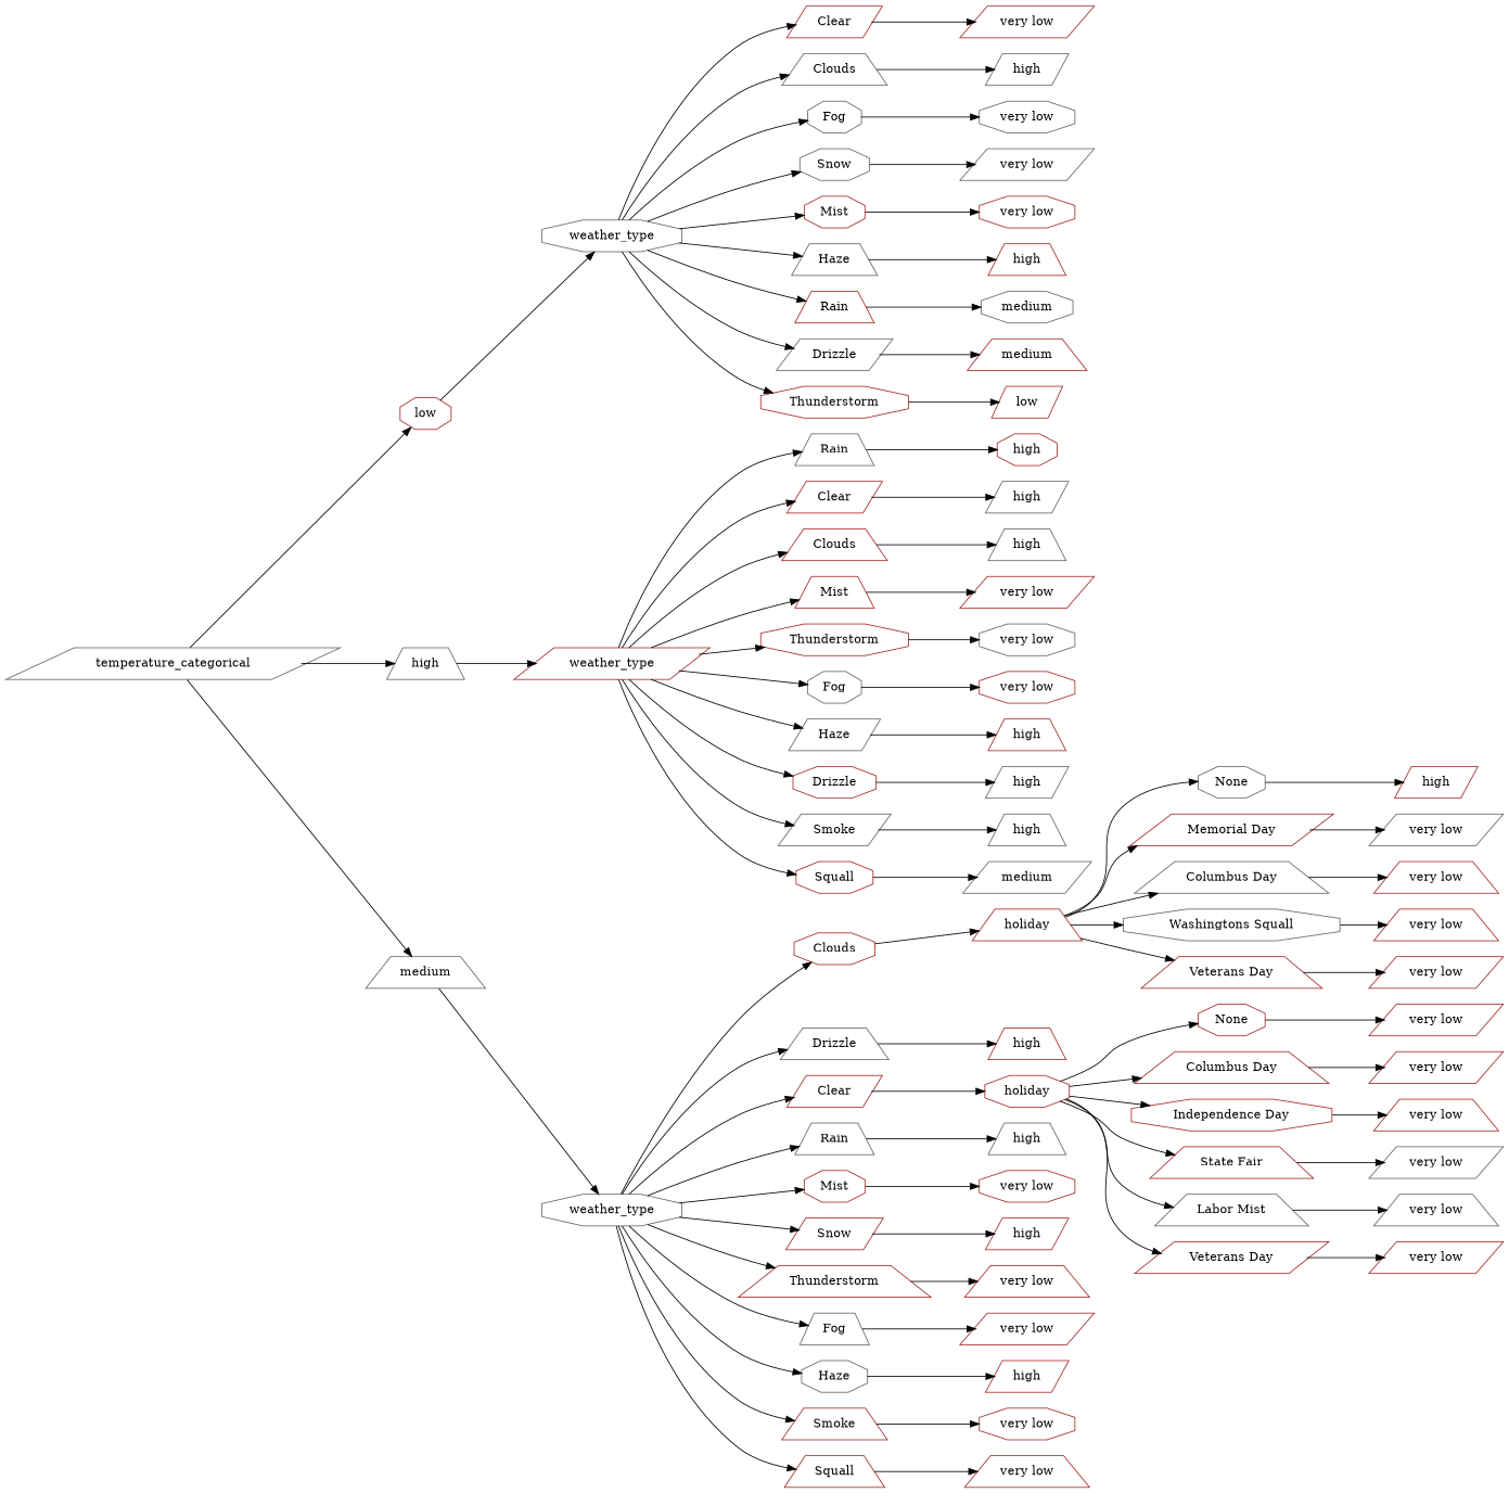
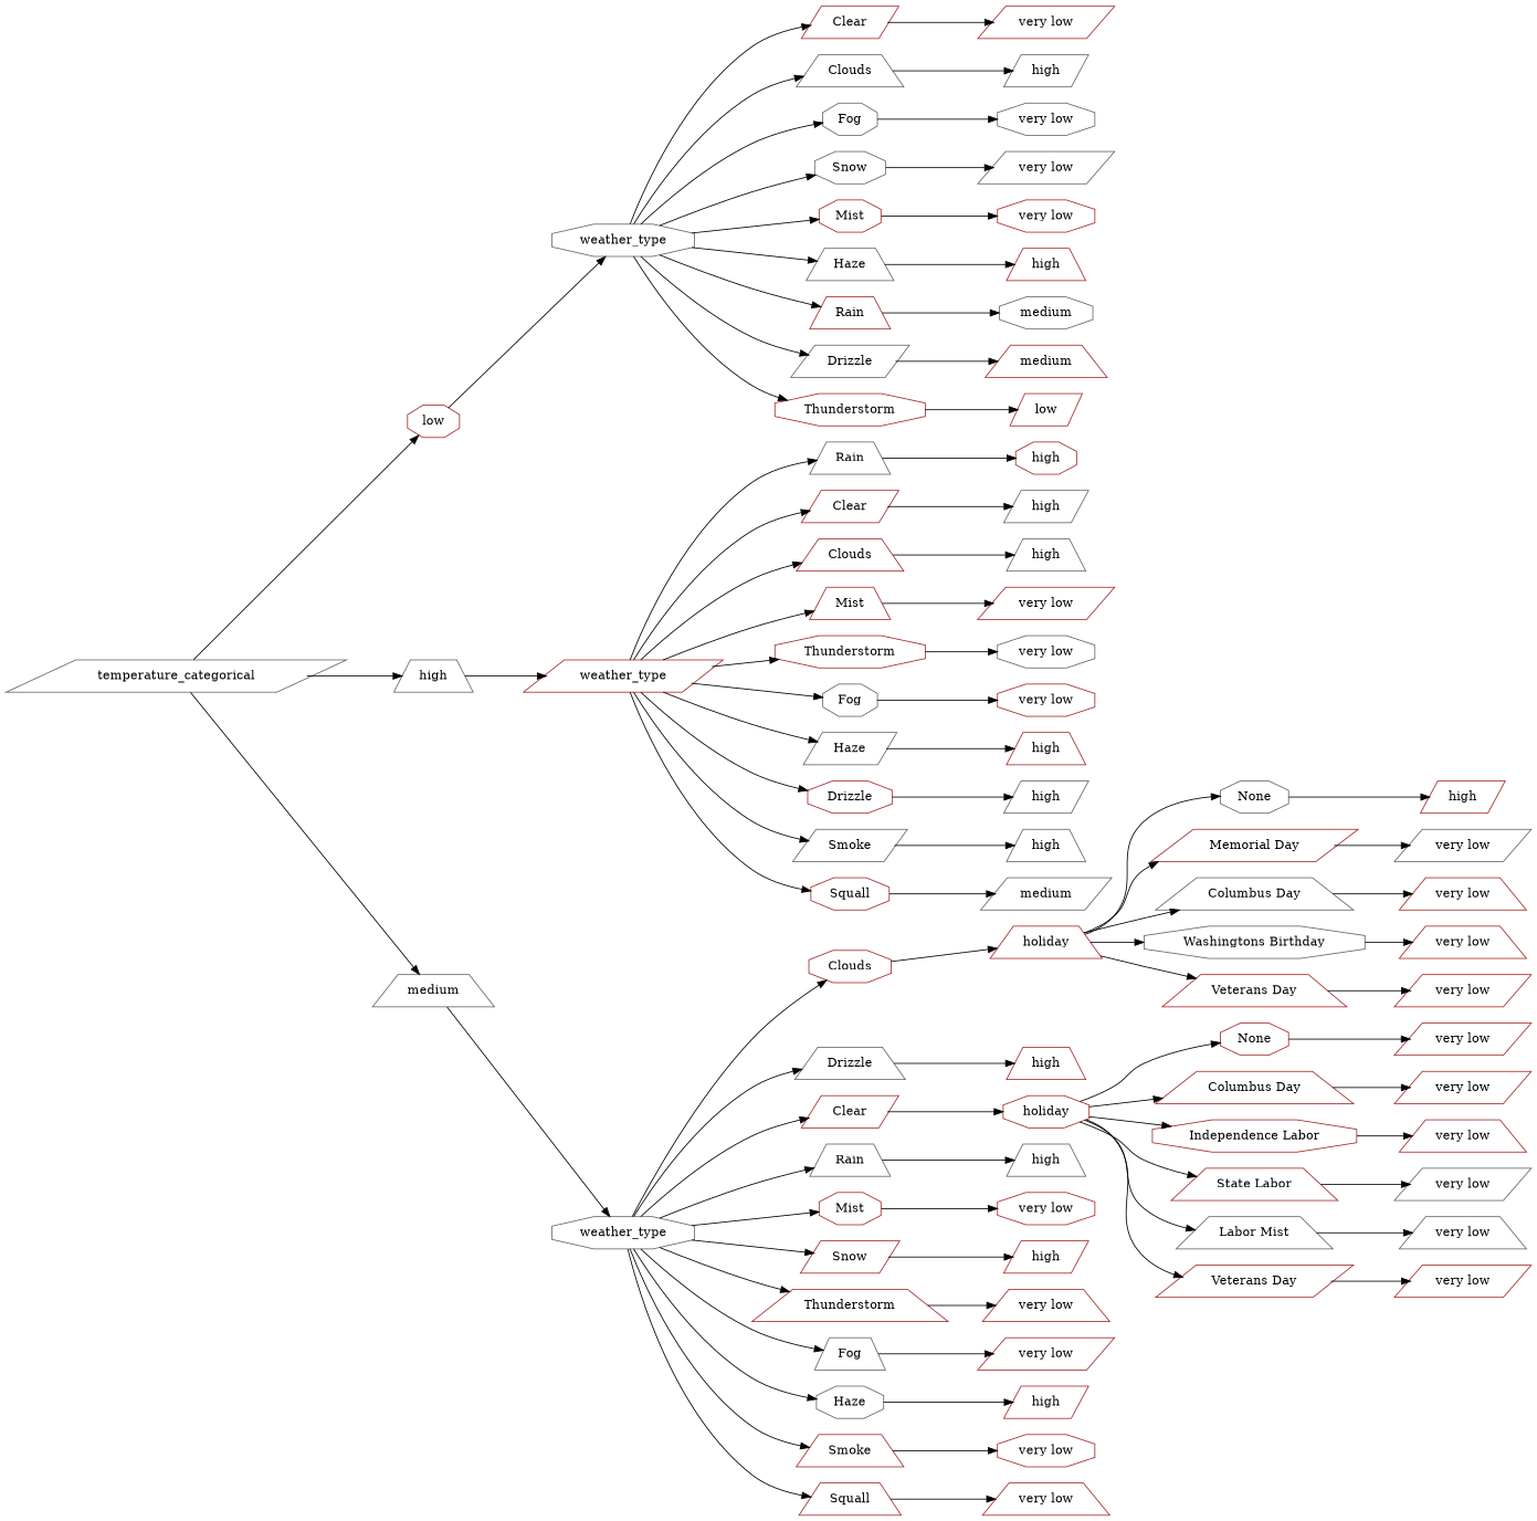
  digraph {
    rankdir=LR
    node [color=brown shape=trapezium]
    n1 [color=gray40 label=temperature_categorical shape=parallelogram]
    n2 [label=low shape=octagon]
    n3 [color=gray40 label=high]
    n4 [color=gray40 label=medium]
    n5 [color=gray40 label=weather_type shape=octagon]
    n6 [label=weather_type shape=parallelogram]
    n7 [color=gray40 label=weather_type shape=octagon]
    n8 [label=Clear shape=parallelogram]
    n9 [color=gray40 label=Clouds]
    n10 [color=gray40 label=Fog shape=octagon]
    n11 [color=gray40 label=Snow shape=octagon]
    n12 [label=Mist shape=octagon]
    n13 [color=gray40 label=Haze]
    n14 [label=Rain]
    n15 [color=gray40 label=Drizzle shape=parallelogram]
    n16 [label=Thunderstorm shape=octagon]
    n17 [label="very low" shape=parallelogram]
    n18 [color=gray40 label=high shape=parallelogram]
    n19 [color=gray40 label="very low" shape=octagon]
    n20 [color=gray40 label="very low" shape=parallelogram]
    n21 [label="very low" shape=octagon]
    n22 [label=high]
    n23 [color=gray40 label=medium shape=octagon]
    n24 [label=medium]
    n25 [label=low shape=parallelogram]
    n26 [color=gray40 label=Rain]
    n27 [label=Clear shape=parallelogram]
    n28 [label=Clouds]
    n29 [label=Mist]
    n30 [label=Thunderstorm shape=octagon]
    n31 [color=gray40 label=Fog shape=octagon]
    n32 [color=gray40 label=Haze shape=parallelogram]
    n33 [label=Drizzle shape=octagon]
    n34 [color=gray40 label=Smoke shape=parallelogram]
    n35 [label=Squall shape=octagon]
    n36 [label=high shape=octagon]
    n37 [color=gray40 label=high shape=parallelogram]
    n38 [color=gray40 label=high]
    n39 [label="very low" shape=parallelogram]
    n40 [color=gray40 label="very low" shape=octagon]
    n41 [label="very low" shape=octagon]
    n42 [label=high]
    n43 [color=gray40 label=high shape=parallelogram]
    n44 [color=gray40 label=high]
    n45 [color=gray40 label=medium shape=parallelogram]
    n46 [label=Clouds shape=octagon]
    n47 [color=gray40 label=Drizzle]
    n48 [label=Clear shape=parallelogram]
    n49 [color=gray40 label=Rain]
    n50 [label=Mist shape=octagon]
    n51 [label=Snow shape=parallelogram]
    n52 [label=Thunderstorm]
    n53 [color=gray40 label=Fog]
    n54 [color=gray40 label=Haze shape=octagon]
    n55 [label=Smoke]
    n56 [label=Squall]
    n57 [label=holiday]
    n58 [label=high]
    n59 [label=holiday shape=octagon]
    n60 [color=gray40 label=high]
    n61 [label="very low" shape=octagon]
    n62 [label=high shape=parallelogram]
    n63 [label="very low"]
    n64 [label="very low" shape=parallelogram]
    n65 [label=high shape=parallelogram]
    n66 [label="very low" shape=octagon]
    n67 [label="very low"]
    n68 [color=gray40 label=None shape=octagon]
    n69 [label="Memorial Day" shape=parallelogram]
    n70 [color=gray40 label="Columbus Day"]
-   n71 [color=gray40 label="Washingtons Squall" shape=octagon]
+   n71 [color=gray40 label="Washingtons Birthday" shape=octagon]
    n72 [label="Veterans Day"]
    n73 [label=high shape=parallelogram]
    n74 [color=gray40 label="very low" shape=parallelogram]
    n75 [label="very low"]
    n76 [label="very low"]
    n77 [label="very low" shape=parallelogram]
    n78 [label=None shape=octagon]
    n79 [label="Columbus Day"]
-   n80 [label="Independence Day" shape=octagon]
-   n81 [label="State Fair"]
+   n80 [label="Independence Labor" shape=octagon]
+   n81 [label="State Labor"]
    n82 [color=gray40 label="Labor Mist"]
    n83 [label="Veterans Day" shape=parallelogram]
    n84 [label="very low" shape=parallelogram]
    n85 [label="very low" shape=parallelogram]
    n86 [label="very low"]
    n87 [color=gray40 label="very low" shape=parallelogram]
    n88 [color=gray40 label="very low"]
    n89 [label="very low" shape=parallelogram]
    n1 -> n2
    n1 -> n3
    n1 -> n4
    n2 -> n5
    n3 -> n6
    n4 -> n7
    n5 -> n8
    n5 -> n9
    n5 -> n10
    n5 -> n11
    n5 -> n12
    n5 -> n13
    n5 -> n14
    n5 -> n15
    n5 -> n16
    n6 -> n26
    n6 -> n27
    n6 -> n28
    n6 -> n29
    n6 -> n30
    n6 -> n31
    n6 -> n32
    n6 -> n33
    n6 -> n34
    n6 -> n35
    n7 -> n46
    n7 -> n47
    n7 -> n48
    n7 -> n49
    n7 -> n50
    n7 -> n51
    n7 -> n52
    n7 -> n53
    n7 -> n54
    n7 -> n55
    n7 -> n56
    n8 -> n17
    n9 -> n18
    n10 -> n19
    n11 -> n20
    n12 -> n21
    n13 -> n22
    n14 -> n23
    n15 -> n24
    n16 -> n25
    n26 -> n36
    n27 -> n37
    n28 -> n38
    n29 -> n39
    n30 -> n40
    n31 -> n41
    n32 -> n42
    n33 -> n43
    n34 -> n44
    n35 -> n45
    n46 -> n57
    n47 -> n58
    n48 -> n59
    n49 -> n60
    n50 -> n61
    n51 -> n62
    n52 -> n63
    n53 -> n64
    n54 -> n65
    n55 -> n66
    n56 -> n67
    n57 -> n68
    n57 -> n69
    n57 -> n70
    n57 -> n71
    n57 -> n72
    n59 -> n78
    n59 -> n79
    n59 -> n80
    n59 -> n81
    n59 -> n82
    n59 -> n83
    n68 -> n73
    n69 -> n74
    n70 -> n75
    n71 -> n76
    n72 -> n77
    n78 -> n84
    n79 -> n85
    n80 -> n86
    n81 -> n87
    n82 -> n88
    n83 -> n89
  }
